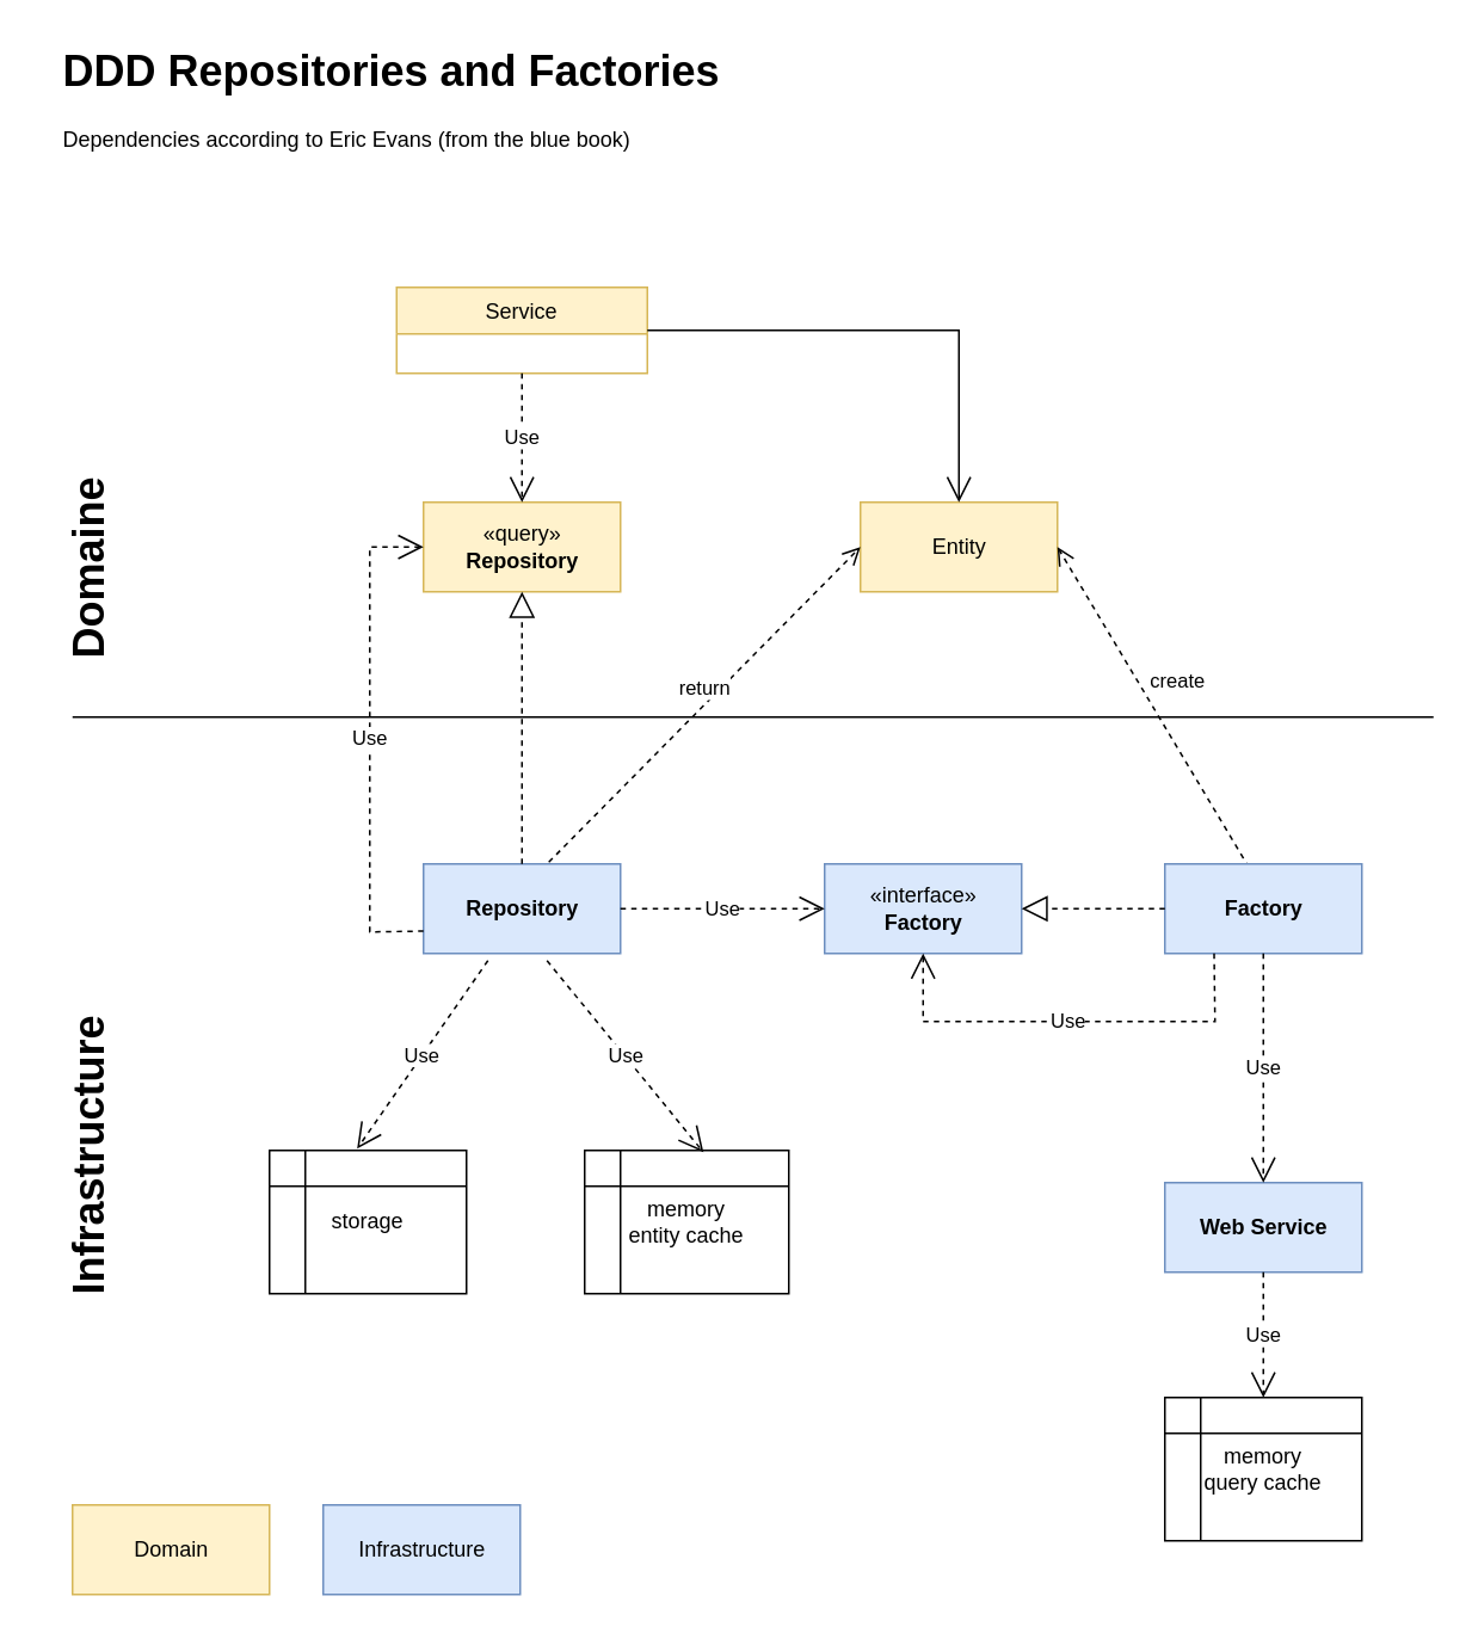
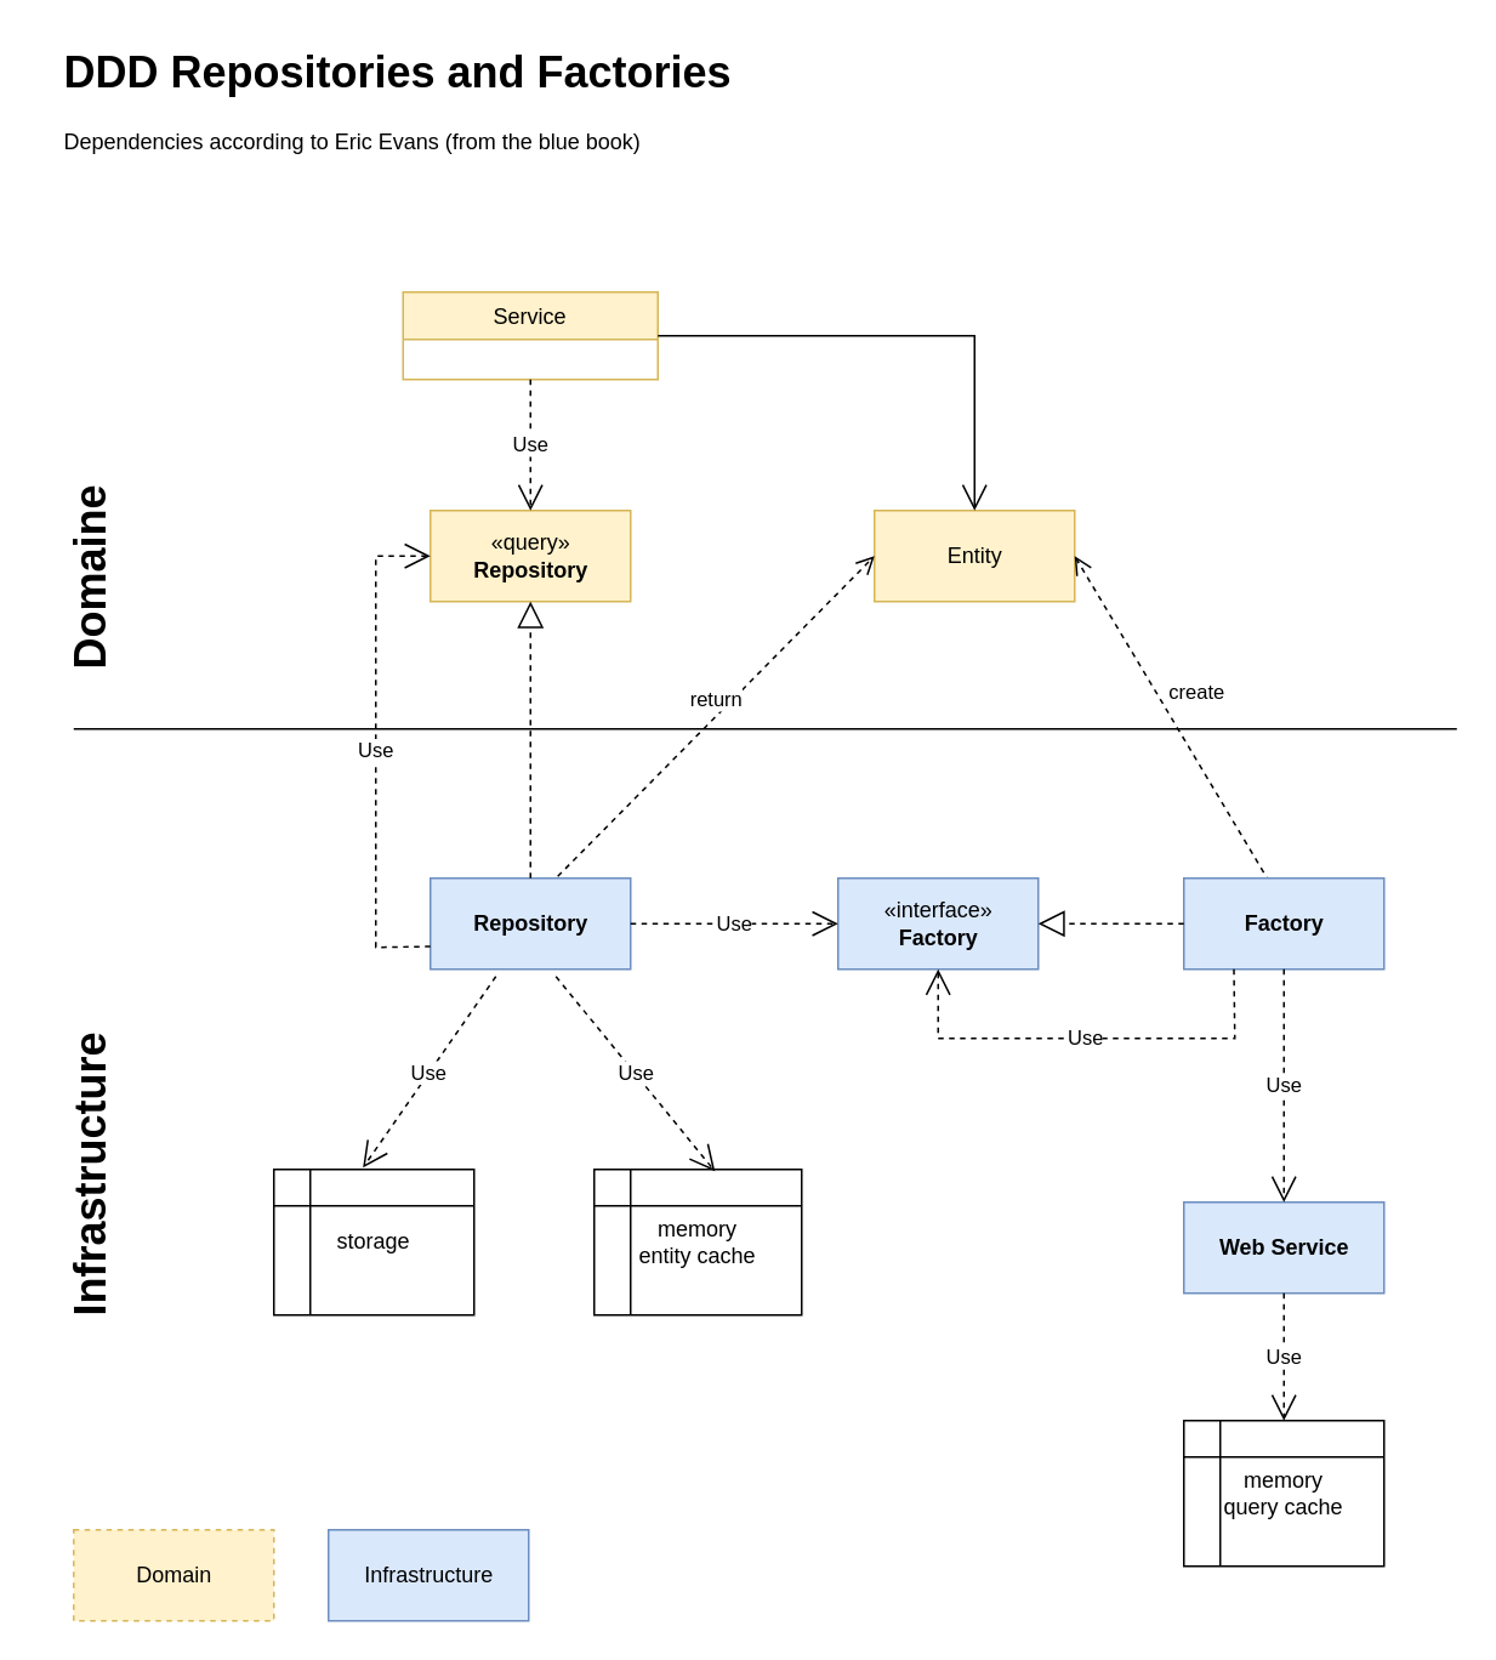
  <mxCell id="0" />
  <mxCell id="1" parent="0" />
  <mxCell id="2" value="Service" style="swimlane;fontStyle=0;childLayout=stackLayout;horizontal=1;startSize=26;fillColor=#fff2cc;horizontalStack=0;resizeParent=1;resizeParentMax=0;resizeLast=0;collapsible=1;marginBottom=0;strokeColor=#d6b656;" parent="1" vertex="1"><mxGeometry x="221" y="160" width="140" height="48" as="geometry"><mxRectangle x="221" y="160" width="80" height="30" as="alternateBounds" /></mxGeometry></mxCell>
  <mxCell id="3" value="«query»&lt;br&gt;&lt;b&gt;Repository&lt;/b&gt;" style="html=1;fillColor=#fff2cc;strokeColor=#d6b656;" parent="1" vertex="1"><mxGeometry x="236" y="280" width="110" height="50" as="geometry" /></mxCell>
  <mxCell id="4" value="«interface»&lt;br&gt;&lt;b&gt;Factory&lt;/b&gt;" style="html=1;fillColor=#dae8fc;strokeColor=#6c8ebf;" parent="1" vertex="1"><mxGeometry x="460" y="482" width="110" height="50" as="geometry" /></mxCell>
  <mxCell id="5" value="Use" style="endArrow=open;endSize=12;dashed=1;html=1;rounded=0;exitX=0.5;exitY=1;exitDx=0;exitDy=0;" parent="1" source="2" target="3" edge="1"><mxGeometry width="160" relative="1" as="geometry"><mxPoint x="300" y="220" as="sourcePoint" /><mxPoint x="446" y="502" as="targetPoint" /></mxGeometry></mxCell>
  <mxCell id="6" value="storage" style="shape=internalStorage;whiteSpace=wrap;html=1;backgroundOutline=1;" parent="1" vertex="1"><mxGeometry x="150" y="642" width="110" height="80" as="geometry" /></mxCell>
  <mxCell id="7" value="Use" style="endArrow=open;endSize=12;dashed=1;html=1;rounded=0;exitX=0.327;exitY=1.08;exitDx=0;exitDy=0;entryX=0.445;entryY=-0.012;entryDx=0;entryDy=0;entryPerimeter=0;exitPerimeter=0;" parent="1" source="16" target="6" edge="1"><mxGeometry width="160" relative="1" as="geometry"><mxPoint x="296" y="192" as="sourcePoint" /><mxPoint x="346" y="332" as="targetPoint" /></mxGeometry></mxCell>
  <mxCell id="8" value="Entity" style="html=1;fillColor=#fff2cc;strokeColor=#d6b656;" parent="1" vertex="1"><mxGeometry x="480" y="280" width="110" height="50" as="geometry" /></mxCell>
  <mxCell id="9" value="return" style="html=1;verticalAlign=bottom;endArrow=open;dashed=1;endSize=8;rounded=0;entryX=0;entryY=0.5;entryDx=0;entryDy=0;exitX=0.636;exitY=-0.02;exitDx=0;exitDy=0;exitPerimeter=0;" parent="1" source="16" target="8" edge="1"><mxGeometry relative="1" as="geometry"><mxPoint x="460" y="482" as="sourcePoint" /><mxPoint x="380" y="482" as="targetPoint" /></mxGeometry></mxCell>
  <mxCell id="10" value="create" style="html=1;verticalAlign=bottom;endArrow=open;dashed=1;endSize=8;rounded=0;entryX=1;entryY=0.5;entryDx=0;entryDy=0;exitX=0.427;exitY=0.04;exitDx=0;exitDy=0;exitPerimeter=0;" parent="1" source="17" target="8" edge="1"><mxGeometry x="-0.018" y="-15" relative="1" as="geometry"><mxPoint x="455" y="302" as="sourcePoint" /><mxPoint x="530" y="197" as="targetPoint" /><mxPoint x="-1" as="offset" /></mxGeometry></mxCell>
  <mxCell id="11" value="memory&lt;br&gt;entity cache" style="shape=internalStorage;whiteSpace=wrap;html=1;backgroundOutline=1;align=center;" parent="1" vertex="1"><mxGeometry x="326" y="642" width="114" height="80" as="geometry" /></mxCell>
  <mxCell id="12" value="Use" style="endArrow=open;endSize=12;dashed=1;html=1;rounded=0;exitX=0.627;exitY=1.08;exitDx=0;exitDy=0;entryX=0.582;entryY=0.013;entryDx=0;entryDy=0;entryPerimeter=0;exitPerimeter=0;" parent="1" source="16" target="11" edge="1"><mxGeometry width="160" relative="1" as="geometry"><mxPoint x="293.96" y="202" as="sourcePoint" /><mxPoint x="194.95" y="331.04" as="targetPoint" /></mxGeometry></mxCell>
- <mxCell id="13" value="Domain" style="html=1;fillColor=#fff2cc;strokeColor=#d6b656;" parent="1" vertex="1"><mxGeometry x="40" y="840" width="110" height="50" as="geometry" /></mxCell>
+ <mxCell id="13" value="Domain" style="html=1;fillColor=#fff2cc;strokeColor=#d6b656;dashed=1;" parent="1" vertex="1"><mxGeometry x="40" y="840" width="110" height="50" as="geometry" /></mxCell>
  <mxCell id="14" value="Infrastructure" style="html=1;fillColor=#dae8fc;strokeColor=#6c8ebf;" parent="1" vertex="1"><mxGeometry x="180" y="840" width="110" height="50" as="geometry" /></mxCell>
  <mxCell id="15" value="&lt;h1&gt;DDD Repositories and Factories&lt;/h1&gt;&lt;p&gt;Dependencies according to Eric Evans (from the blue book)&lt;/p&gt;" style="text;html=1;strokeColor=none;fillColor=none;spacing=5;spacingTop=-20;whiteSpace=wrap;overflow=hidden;rounded=0;" parent="1" vertex="1"><mxGeometry x="30" y="20" width="390" height="80" as="geometry" /></mxCell>
  <mxCell id="16" value="&lt;b&gt;Repository&lt;/b&gt;" style="html=1;fillColor=#dae8fc;strokeColor=#6c8ebf;" parent="1" vertex="1"><mxGeometry x="236" y="482" width="110" height="50" as="geometry" /></mxCell>
  <mxCell id="17" value="&lt;b&gt;Factory&lt;/b&gt;" style="html=1;fillColor=#dae8fc;strokeColor=#6c8ebf;" parent="1" vertex="1"><mxGeometry x="650" y="482" width="110" height="50" as="geometry" /></mxCell>
  <mxCell id="18" value="" style="endArrow=block;dashed=1;endFill=0;endSize=12;html=1;rounded=0;exitX=0.5;exitY=0;exitDx=0;exitDy=0;entryX=0.5;entryY=1;entryDx=0;entryDy=0;" parent="1" source="16" target="3" edge="1"><mxGeometry width="160" relative="1" as="geometry"><mxPoint x="330" y="472" as="sourcePoint" /><mxPoint x="490" y="472" as="targetPoint" /></mxGeometry></mxCell>
  <mxCell id="19" value="" style="endArrow=block;dashed=1;endFill=0;endSize=12;html=1;rounded=0;exitX=0;exitY=0.5;exitDx=0;exitDy=0;entryX=1;entryY=0.5;entryDx=0;entryDy=0;" parent="1" source="17" target="4" edge="1"><mxGeometry width="160" relative="1" as="geometry"><mxPoint x="330" y="472" as="sourcePoint" /><mxPoint x="490" y="472" as="targetPoint" /><Array as="points" /></mxGeometry></mxCell>
  <mxCell id="20" value="Use" style="endArrow=open;endSize=12;dashed=1;html=1;rounded=0;exitX=1;exitY=0.5;exitDx=0;exitDy=0;" parent="1" source="16" edge="1"><mxGeometry width="160" relative="1" as="geometry"><mxPoint x="330" y="322" as="sourcePoint" /><mxPoint x="460" y="507" as="targetPoint" /></mxGeometry></mxCell>
  <mxCell id="21" value="" style="endArrow=none;html=1;rounded=0;" parent="1" edge="1"><mxGeometry width="50" height="50" relative="1" as="geometry"><mxPoint x="40" y="400" as="sourcePoint" /><mxPoint x="800" y="400" as="targetPoint" /></mxGeometry></mxCell>
  <mxCell id="22" value="&lt;b&gt;Web Service&lt;/b&gt;" style="html=1;fillColor=#dae8fc;strokeColor=#6c8ebf;" parent="1" vertex="1"><mxGeometry x="650" y="660" width="110" height="50" as="geometry" /></mxCell>
  <mxCell id="23" value="Use" style="endArrow=open;endSize=12;dashed=1;html=1;rounded=0;exitX=0.5;exitY=1;exitDx=0;exitDy=0;" parent="1" source="17" target="22" edge="1"><mxGeometry width="160" relative="1" as="geometry"><mxPoint x="330" y="590" as="sourcePoint" /><mxPoint x="490" y="590" as="targetPoint" /></mxGeometry></mxCell>
  <mxCell id="24" value="Use" style="endArrow=open;endSize=12;dashed=1;html=1;rounded=0;entryX=0;entryY=0.5;entryDx=0;entryDy=0;exitX=0;exitY=0.75;exitDx=0;exitDy=0;" parent="1" source="16" target="3" edge="1"><mxGeometry width="160" relative="1" as="geometry"><mxPoint x="176" y="470" as="sourcePoint" /><mxPoint x="506" y="517" as="targetPoint" /><Array as="points"><mxPoint x="206" y="520" /><mxPoint x="206" y="305" /></Array></mxGeometry></mxCell>
  <mxCell id="25" value="Use" style="endArrow=open;endSize=12;dashed=1;html=1;rounded=0;exitX=0.25;exitY=1;exitDx=0;exitDy=0;entryX=0.5;entryY=1;entryDx=0;entryDy=0;" parent="1" source="17" target="4" edge="1"><mxGeometry width="160" relative="1" as="geometry"><mxPoint x="820" y="541.5" as="sourcePoint" /><mxPoint x="570" y="450" as="targetPoint" /><Array as="points"><mxPoint x="678" y="570" /><mxPoint x="515" y="570" /></Array></mxGeometry></mxCell>
  <mxCell id="26" value="&lt;h1&gt;Domaine&lt;/h1&gt;" style="text;html=1;strokeColor=none;fillColor=none;align=center;verticalAlign=middle;whiteSpace=wrap;rounded=0;rotation=-90;" parent="1" vertex="1"><mxGeometry x="20" y="302" width="60" height="30" as="geometry" /></mxCell>
  <mxCell id="27" value="&lt;h1&gt;Infrastructure&lt;/h1&gt;" style="text;html=1;strokeColor=none;fillColor=none;align=center;verticalAlign=middle;whiteSpace=wrap;rounded=0;rotation=-90;" parent="1" vertex="1"><mxGeometry x="20" y="630" width="60" height="30" as="geometry" /></mxCell>
  <mxCell id="28" value="" style="endArrow=open;endFill=1;endSize=12;html=1;rounded=0;exitX=1;exitY=0.5;exitDx=0;exitDy=0;entryX=0.5;entryY=0;entryDx=0;entryDy=0;" parent="1" source="2" target="8" edge="1"><mxGeometry width="160" relative="1" as="geometry"><mxPoint x="410" y="190" as="sourcePoint" /><mxPoint x="570" y="190" as="targetPoint" /><Array as="points"><mxPoint x="535" y="184" /></Array></mxGeometry></mxCell>
  <mxCell id="29" value="memory&lt;br&gt;query cache" style="shape=internalStorage;whiteSpace=wrap;html=1;backgroundOutline=1;" parent="1" vertex="1"><mxGeometry x="650" y="780" width="110" height="80" as="geometry" /></mxCell>
  <mxCell id="30" value="Use" style="endArrow=open;endSize=12;dashed=1;html=1;rounded=0;exitX=0.5;exitY=1;exitDx=0;exitDy=0;entryX=0.5;entryY=0;entryDx=0;entryDy=0;" parent="1" source="22" target="29" edge="1"><mxGeometry width="160" relative="1" as="geometry"><mxPoint x="314.97" y="546" as="sourcePoint" /><mxPoint x="402.348" y="653.04" as="targetPoint" /></mxGeometry></mxCell>
